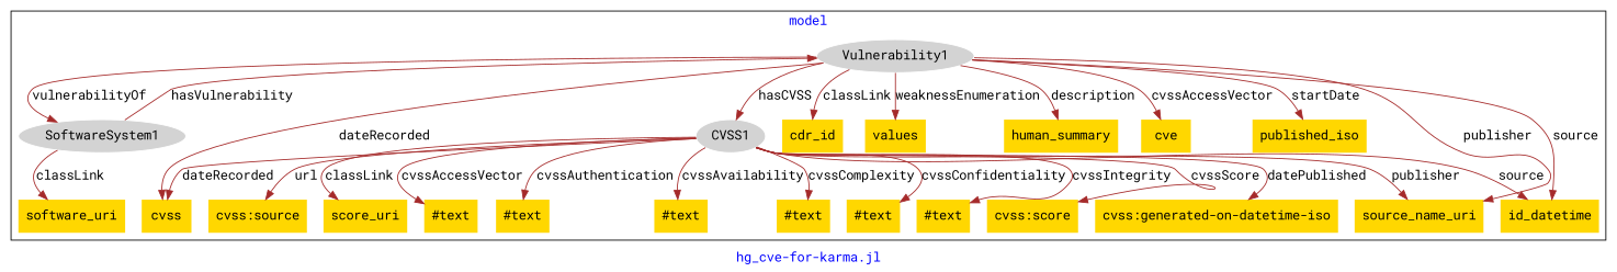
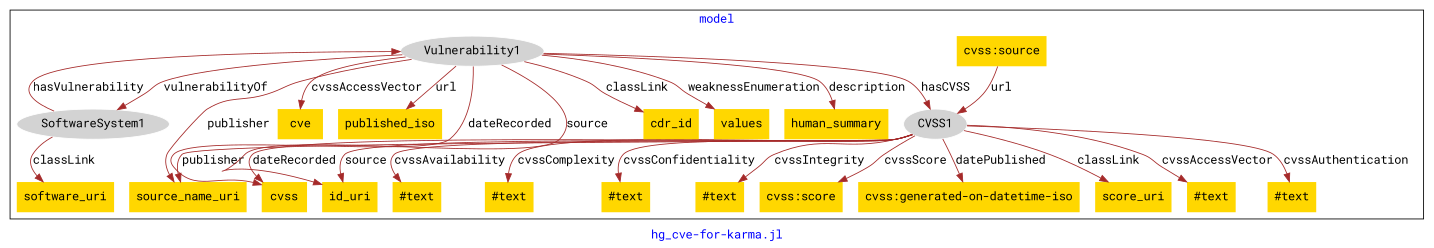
  digraph {
    fontcolor=blue
    fontname="Roboto Mono"
    label="hg_cve-for-karma.jl"
    remincross=true
    node [fillcolor=gold fontname="Roboto Mono" style=filled shape=plaintext]
    edge [color=brown fontcolor=black fontname="Roboto Mono"]
    n1 [color=white fillcolor=lightgray label=CVSS1 shape=""]
    n2 [label=score_uri]
    n3 [label="#text"]
    n4 [label="#text"]
    n5 [label="#text"]
    n6 [label="#text"]
    n7 [label="#text"]
    n8 [label="#text"]
    n9 [label="cvss:score"]
    n10 [label=cvss]
    n11 [label="cvss:generated-on-datetime-iso"]
    n12 [label="cvss:source"]
    n13 [color=white fillcolor=lightgray label=SoftwareSystem1 shape=""]
    n14 [label=software_uri]
    n15 [color=white fillcolor=lightgray label=Vulnerability1 shape=""]
    n16 [label=cdr_id]
    n17 [label=values]
    n18 [label=human_summary]
    n19 [label=cve]
    n20 [label=published_iso]
    n21 [label=source_name_uri]
-   n22 [label=id_datetime]
+   n22 [label=id_uri]
    subgraph cluster_1 {
      label=model
      n1
      n2
      n3
      n4
      n5
      n6
      n7
      n8
      n9
      n10
      n11
      n12
      n13
      n14
      n15
      n16
      n17
      n18
      n19
      n20
      n21
      n22
    }
    n1 -> n2 [label=classLink]
    n1 -> n3 [label=cvssAccessVector]
    n1 -> n4 [label=cvssAuthentication]
    n1 -> n5 [label=cvssAvailability]
    n1 -> n6 [label=cvssComplexity]
    n1 -> n7 [label=cvssConfidentiality]
    n1 -> n8 [label=cvssIntegrity]
    n1 -> n9 [label=cvssScore]
    n1 -> n10 [label=dateRecorded]
    n1 -> n11 [label=datePublished]
-   n1 -> n12 [label=url]
+   n12 -> n1 [label=url]
    n1 -> n21 [label=publisher]
    n1 -> n22 [label=source]
    n13 -> n14 [label=classLink]
    n13 -> n15 [label=hasVulnerability]
    n15 -> n1 [label=hasCVSS]
    n15 -> n10 [label=dateRecorded]
    n15 -> n13 [label=vulnerabilityOf]
    n15 -> n16 [label=classLink]
    n15 -> n17 [label=weaknessEnumeration]
    n15 -> n18 [label=description]
    n15 -> n19 [label=cvssAccessVector]
-   n15 -> n20 [label=startDate]
+   n15 -> n20 [label=url]
    n15 -> n21 [label=publisher]
    n15 -> n22 [label=source]
  }
